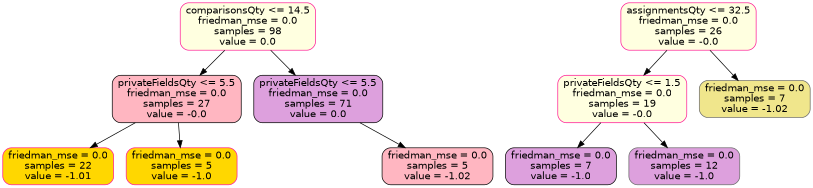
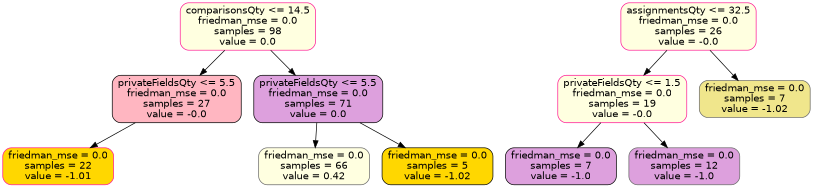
  digraph {
    node [color=deeppink fillcolor=lightyellow fontname=helvetica shape=box style="filled, rounded"]
    edge [fontname=helvetica]
    n1 [label="comparisonsQty <= 14.5\nfriedman_mse = 0.0\nsamples = 98\nvalue = 0.0"]
    n2 [color=black fillcolor=lightpink label="privateFieldsQty <= 5.5\nfriedman_mse = 0.0\nsamples = 27\nvalue = -0.0"]
    n3 [color=black fillcolor=plum label="privateFieldsQty <= 5.5\nfriedman_mse = 0.0\nsamples = 71\nvalue = 0.0"]
    n4 [label="assignmentsQty <= 32.5\nfriedman_mse = 0.0\nsamples = 26\nvalue = -0.0"]
    n5 [label="privateFieldsQty <= 1.5\nfriedman_mse = 0.0\nsamples = 19\nvalue = -0.0"]
    n6 [color=gray40 fillcolor=khaki label="friedman_mse = 0.0\nsamples = 7\nvalue = -1.02"]
    n7 [fillcolor=gold label="friedman_mse = 0.0\nsamples = 22\nvalue = -1.01"]
-   n8 [fillcolor=gold label="friedman_mse = 0.0\nsamples = 5\nvalue = -1.0"]
-   n10 [color=black fillcolor=lightpink label="friedman_mse = 0.0\nsamples = 5\nvalue = -1.02"]
+   n9 [color=gray40 label="friedman_mse = 0.0\nsamples = 66\nvalue = 0.42"]
+   n10 [color=black fillcolor=gold label="friedman_mse = 0.0\nsamples = 5\nvalue = -1.02"]
    n11 [color=black fillcolor=plum label="friedman_mse = 0.0\nsamples = 7\nvalue = -1.0"]
    n12 [color=gray40 fillcolor=plum label="friedman_mse = 0.0\nsamples = 12\nvalue = -1.0"]
    n1 -> n2
    n1 -> n3
    n2 -> n7
-   n2 -> n8
+   n3 -> n9
    n3 -> n10
    n4 -> n5
    n4 -> n6
    n5 -> n11
    n5 -> n12
  }
